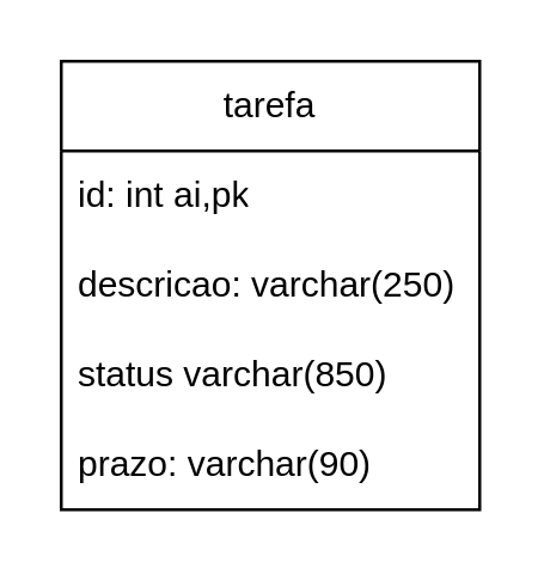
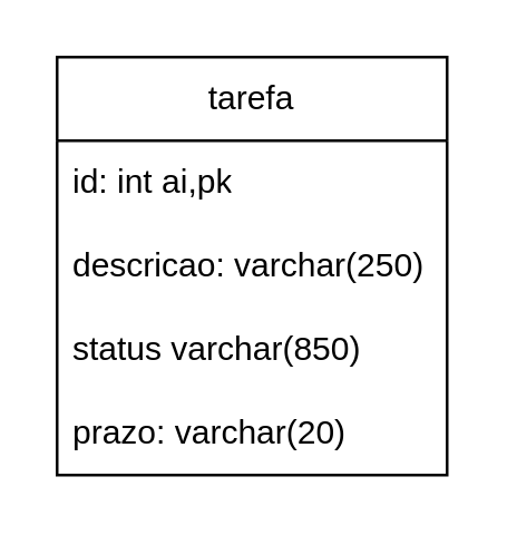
  <mxCell id="0" />
  <mxCell id="1" parent="0" />
  <mxCell id="2" value="tarefa" style="swimlane;fontStyle=0;childLayout=stackLayout;horizontal=1;startSize=30;horizontalStack=0;resizeParent=1;resizeParentMax=0;resizeLast=0;collapsible=1;marginBottom=0;whiteSpace=wrap;html=1;" parent="1" vertex="1"><mxGeometry x="20" y="20" width="140" height="150" as="geometry" /></mxCell>
  <mxCell id="3" value="id: int ai,pk" style="text;strokeColor=none;fillColor=none;align=left;verticalAlign=middle;spacingLeft=4;spacingRight=4;overflow=hidden;points=[[0,0.5],[1,0.5]];portConstraint=eastwest;rotatable=0;whiteSpace=wrap;html=1;" parent="2" vertex="1"><mxGeometry y="30" width="140" height="30" as="geometry" /></mxCell>
  <mxCell id="4" value="descricao: varchar(250)" style="text;strokeColor=none;fillColor=none;align=left;verticalAlign=middle;spacingLeft=4;spacingRight=4;overflow=hidden;points=[[0,0.5],[1,0.5]];portConstraint=eastwest;rotatable=0;whiteSpace=wrap;html=1;" parent="2" vertex="1"><mxGeometry y="60" width="140" height="30" as="geometry" /></mxCell>
  <mxCell id="5" value="status varchar(850)" style="text;strokeColor=none;fillColor=none;align=left;verticalAlign=middle;spacingLeft=4;spacingRight=4;overflow=hidden;points=[[0,0.5],[1,0.5]];portConstraint=eastwest;rotatable=0;whiteSpace=wrap;html=1;" parent="2" vertex="1"><mxGeometry y="90" width="140" height="30" as="geometry" /></mxCell>
- <mxCell id="6" value="prazo: varchar(90)" style="text;strokeColor=none;fillColor=none;align=left;verticalAlign=middle;spacingLeft=4;spacingRight=4;overflow=hidden;points=[[0,0.5],[1,0.5]];portConstraint=eastwest;rotatable=0;whiteSpace=wrap;html=1;" vertex="1" parent="2"><mxGeometry y="120" width="140" height="30" as="geometry" /></mxCell>
+ <mxCell id="6" value="prazo: varchar(20)" style="text;strokeColor=none;fillColor=none;align=left;verticalAlign=middle;spacingLeft=4;spacingRight=4;overflow=hidden;points=[[0,0.5],[1,0.5]];portConstraint=eastwest;rotatable=0;whiteSpace=wrap;html=1;" vertex="1" parent="2"><mxGeometry y="120" width="140" height="30" as="geometry" /></mxCell>
